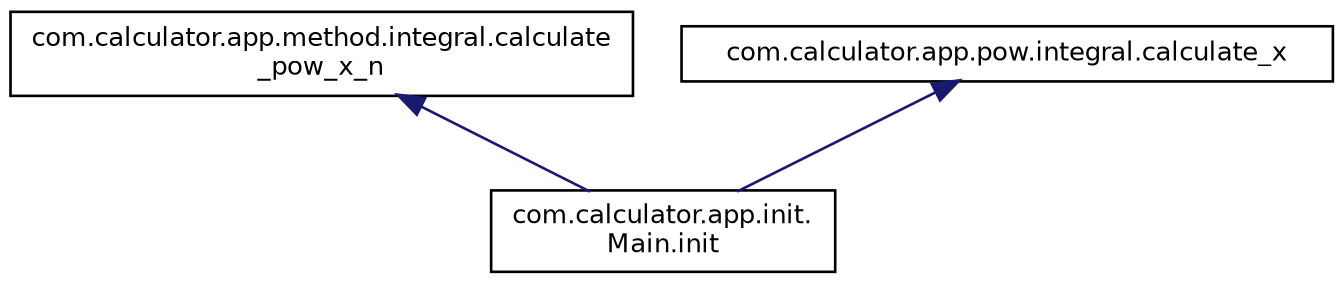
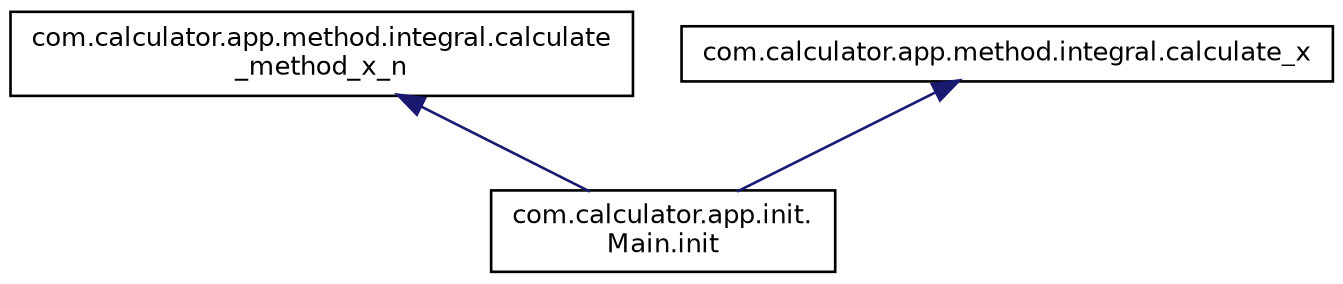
  digraph {
    rankdir=TB
    node [color=black fillcolor=white fontname=Helvetica fontsize=10 shape=record style=filled]
    edge [color=midnightblue dir=back fontname=Helvetica fontsize=10 labelfontname=Helvetica labelfontsize=10 style=solid]
-   n1 [height=0.2 label="com.calculator.app.method.integral.calculate\l_pow_x_n" width=0.4]
+   n1 [height=0.2 label="com.calculator.app.method.integral.calculate\l_method_x_n" width=0.4]
    n2 [height=0.2 label="com.calculator.app.init.\lMain.init" width=0.4]
-   n3 [height=0.2 label="com.calculator.app.pow.integral.calculate_x" width=0.4]
+   n3 [height=0.2 label="com.calculator.app.method.integral.calculate_x" width=0.4]
    n1 -> n2
    n3 -> n2
  }
